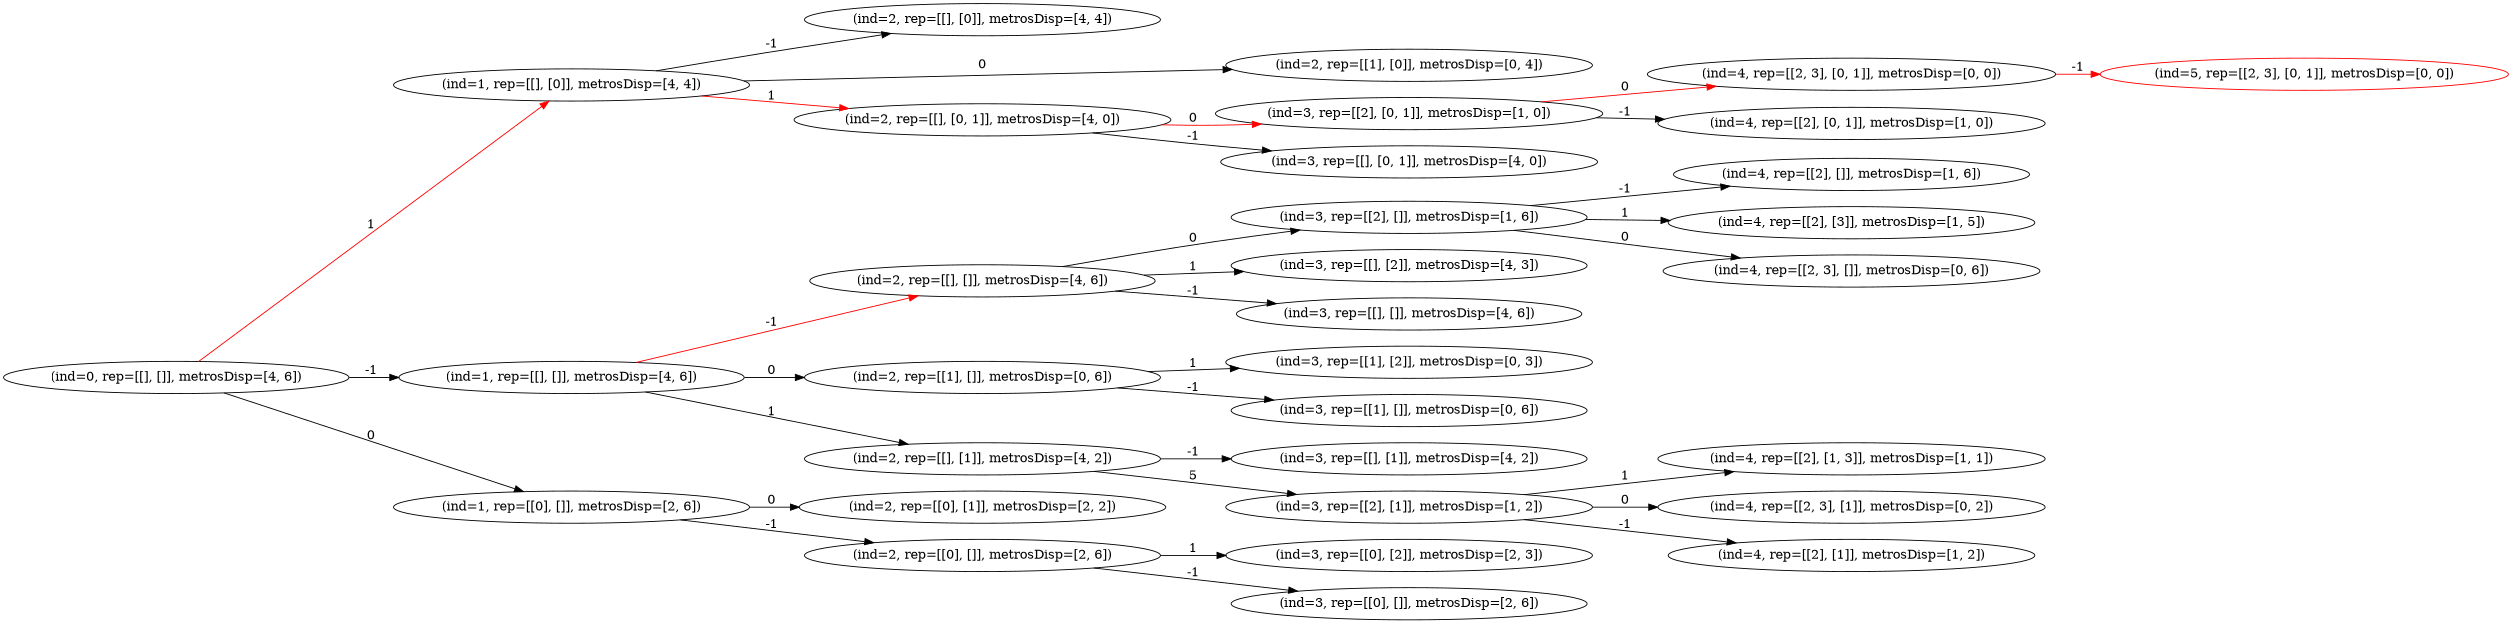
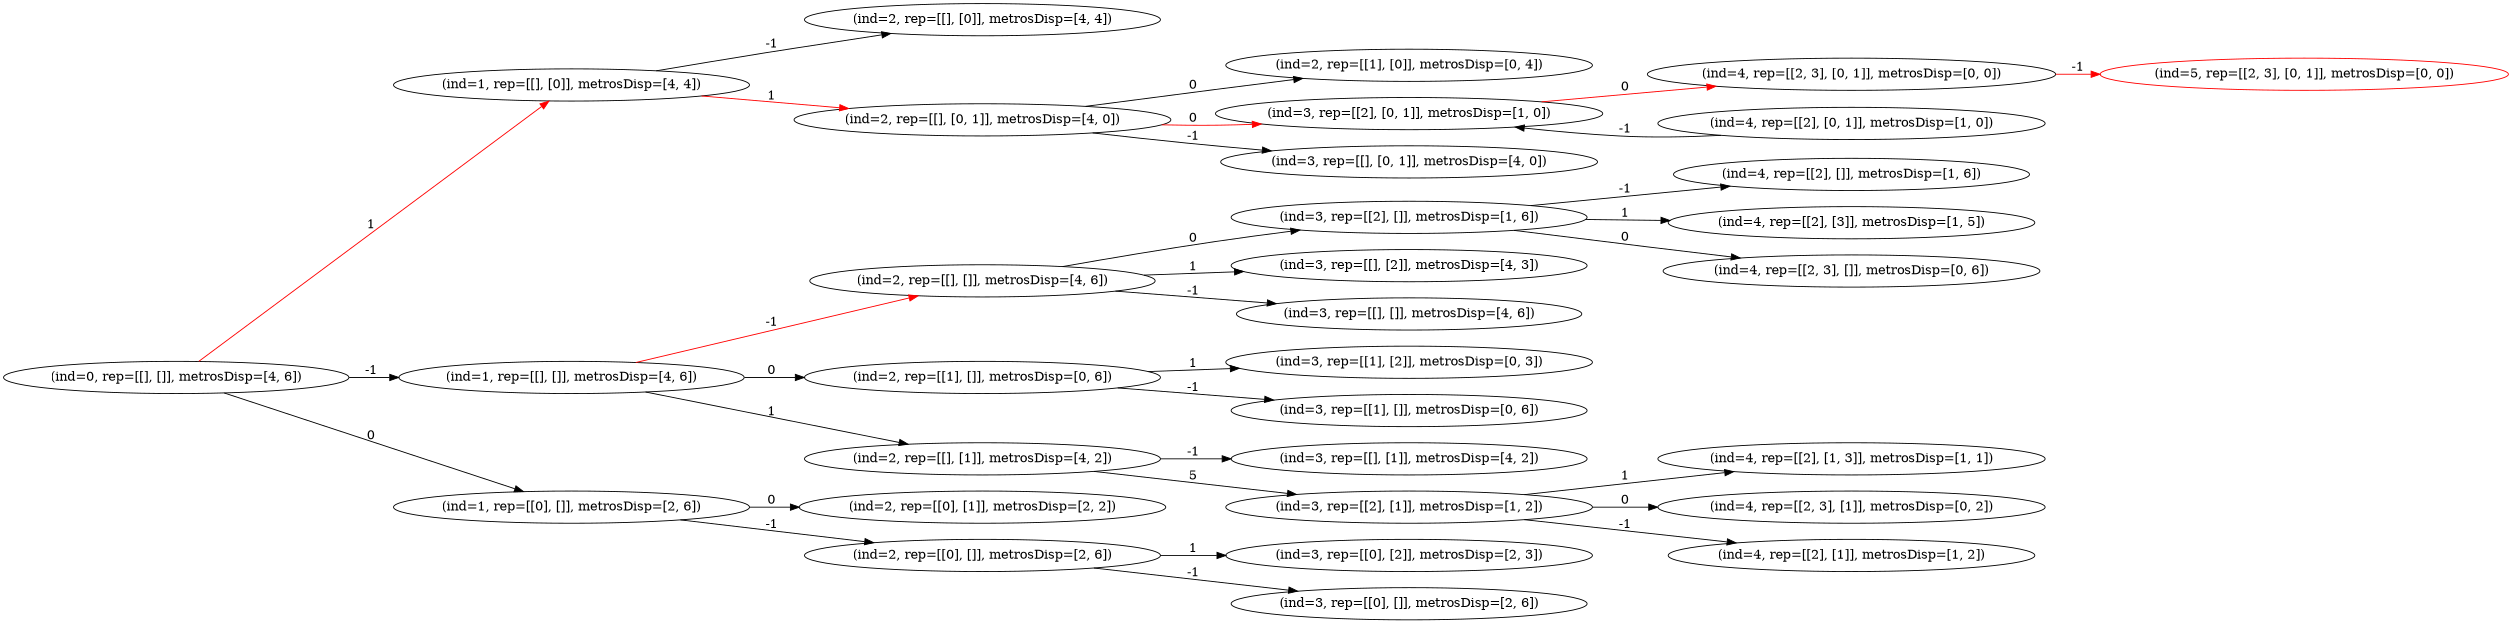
  strict digraph {
    rankdir=LR
    n1 [label="(ind=3, rep=[[], [1]], metrosDisp=[4, 2])"]
    n2 [label="(ind=2, rep=[[0], [1]], metrosDisp=[2, 2])"]
    n3 [label="(ind=4, rep=[[2], [1, 3]], metrosDisp=[1, 1])"]
    n4 [label="(ind=4, rep=[[2, 3], [0, 1]], metrosDisp=[0, 0])"]
    n5 [color=red label="(ind=5, rep=[[2, 3], [0, 1]], metrosDisp=[0, 0])"]
    n6 [label="(ind=3, rep=[[2], []], metrosDisp=[1, 6])"]
    n7 [label="(ind=4, rep=[[2], []], metrosDisp=[1, 6])"]
    n8 [label="(ind=4, rep=[[2], [3]], metrosDisp=[1, 5])"]
    n9 [label="(ind=4, rep=[[2, 3], []], metrosDisp=[0, 6])"]
    n10 [label="(ind=4, rep=[[2, 3], [1]], metrosDisp=[0, 2])"]
    n11 [label="(ind=3, rep=[[], [2]], metrosDisp=[4, 3])"]
    n12 [label="(ind=1, rep=[[], [0]], metrosDisp=[4, 4])"]
    n13 [label="(ind=2, rep=[[], [0]], metrosDisp=[4, 4])"]
    n14 [label="(ind=2, rep=[[1], [0]], metrosDisp=[0, 4])"]
    n15 [label="(ind=2, rep=[[], [0, 1]], metrosDisp=[4, 0])"]
    n16 [label="(ind=3, rep=[[2], [0, 1]], metrosDisp=[1, 0])"]
    n17 [label="(ind=3, rep=[[], [0, 1]], metrosDisp=[4, 0])"]
    n18 [label="(ind=0, rep=[[], []], metrosDisp=[4, 6])"]
    n19 [label="(ind=1, rep=[[], []], metrosDisp=[4, 6])"]
    n20 [label="(ind=1, rep=[[0], []], metrosDisp=[2, 6])"]
    n21 [label="(ind=2, rep=[[], []], metrosDisp=[4, 6])"]
    n22 [label="(ind=2, rep=[[1], []], metrosDisp=[0, 6])"]
    n23 [label="(ind=2, rep=[[], [1]], metrosDisp=[4, 2])"]
    n24 [label="(ind=2, rep=[[0], []], metrosDisp=[2, 6])"]
    n25 [label="(ind=3, rep=[[0], [2]], metrosDisp=[2, 3])"]
    n26 [label="(ind=3, rep=[[], []], metrosDisp=[4, 6])"]
    n27 [label="(ind=3, rep=[[1], [2]], metrosDisp=[0, 3])"]
    n28 [label="(ind=3, rep=[[1], []], metrosDisp=[0, 6])"]
    n29 [label="(ind=3, rep=[[2], [1]], metrosDisp=[1, 2])"]
    n30 [label="(ind=4, rep=[[2], [0, 1]], metrosDisp=[1, 0])"]
    n31 [label="(ind=3, rep=[[0], []], metrosDisp=[2, 6])"]
    n32 [label="(ind=4, rep=[[2], [1]], metrosDisp=[1, 2])"]
    n4 -> n5 [color=red label=-1]
    n6 -> n7 [label=-1]
    n6 -> n8 [label=1]
    n6 -> n9 [label=0]
    n12 -> n13 [label=-1]
-   n12 -> n14 [label=0]
+   n15 -> n14 [label=0]
    n12 -> n15 [color=red label=1]
    n15 -> n16 [color=red label=0]
    n15 -> n17 [label=-1]
    n16 -> n4 [color=red label=0]
-   n16 -> n30 [label=-1]
+   n30 -> n16 [label=-1]
    n18 -> n12 [color=red label=1]
    n18 -> n19 [label=-1]
    n18 -> n20 [label=0]
    n19 -> n21 [color=red label=-1]
    n19 -> n22 [label=0]
    n19 -> n23 [label=1]
    n20 -> n2 [label=0]
    n20 -> n24 [label=-1]
    n21 -> n6 [label=0]
    n21 -> n11 [label=1]
    n21 -> n26 [label=-1]
    n22 -> n27 [label=1]
    n22 -> n28 [label=-1]
    n23 -> n1 [label=-1]
    n23 -> n29 [label=5]
    n24 -> n25 [label=1]
    n24 -> n31 [label=-1]
    n29 -> n3 [label=1]
    n29 -> n10 [label=0]
    n29 -> n32 [label=-1]
  }
